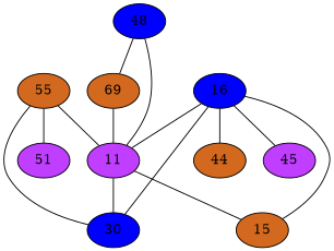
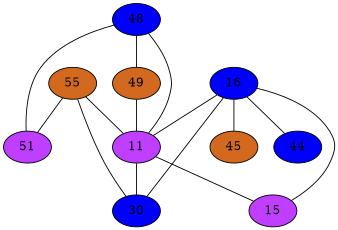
  strict graph {
    node [fillcolor=chocolate style=filled]
    n1 [fillcolor=blue1 label=48]
-   n2 [label=69]
+   n2 [label=49]
    n3 [fillcolor=darkorchid1 label=51]
    n4 [fillcolor=darkorchid1 label=11]
    n5 [fillcolor=blue1 label=30]
-   n6 [label=15]
+   n6 [fillcolor=darkorchid1 label=15]
    n7 [fillcolor=blue1 label=16]
-   n8 [label=44]
-   n9 [fillcolor=darkorchid1 label=45]
+   n8 [fillcolor=blue1 label=44]
+   n9 [label=45]
    n10 [label=55]
    n1 -- n2
+   n1 -- n3
    n1 -- n4
    n2 -- n4
    n4 -- n5
    n4 -- n6
    n7 -- n4
    n7 -- n5
    n7 -- n6
    n7 -- n8
    n7 -- n9
    n10 -- n3
    n10 -- n4
    n10 -- n5
  }
